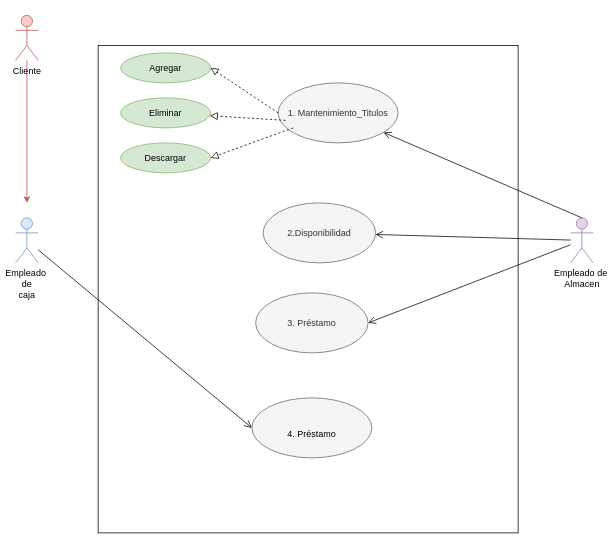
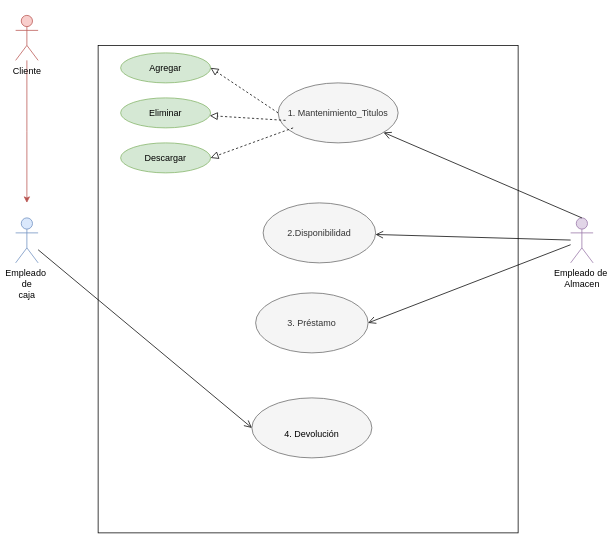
  <mxCell id="0" />
  <mxCell id="1" parent="0" />
  <mxCell id="2" style="edgeStyle=orthogonalEdgeStyle;rounded=0;orthogonalLoop=1;jettySize=auto;html=1;fillColor=#f8cecc;strokeColor=#b85450;" edge="1" parent="1" source="20"><mxGeometry relative="1" as="geometry"><mxPoint x="35" y="270" as="targetPoint" /></mxGeometry></mxCell>
  <mxCell id="3" value="" style="rounded=0;whiteSpace=wrap;html=1;" vertex="1" parent="1"><mxGeometry x="130" y="60" width="560" height="650" as="geometry" /></mxCell>
  <mxCell id="4" value="&lt;font style=&quot;vertical-align: inherit;&quot;&gt;&lt;font style=&quot;vertical-align: inherit;&quot;&gt;&lt;font style=&quot;vertical-align: inherit;&quot;&gt;&lt;font style=&quot;vertical-align: inherit;&quot;&gt;&lt;font style=&quot;vertical-align: inherit;&quot;&gt;&lt;font style=&quot;vertical-align: inherit;&quot;&gt;&lt;font style=&quot;vertical-align: inherit;&quot;&gt;&lt;font style=&quot;vertical-align: inherit;&quot;&gt;Empleado&amp;nbsp;&lt;/font&gt;&lt;/font&gt;&lt;/font&gt;&lt;/font&gt;&lt;/font&gt;&lt;/font&gt;&lt;/font&gt;&lt;/font&gt;&lt;div&gt;&lt;font style=&quot;vertical-align: inherit;&quot;&gt;&lt;font style=&quot;vertical-align: inherit;&quot;&gt;&lt;font style=&quot;vertical-align: inherit;&quot;&gt;&lt;font style=&quot;vertical-align: inherit;&quot;&gt;&lt;font style=&quot;vertical-align: inherit;&quot;&gt;&lt;font style=&quot;vertical-align: inherit;&quot;&gt;&lt;font style=&quot;vertical-align: inherit;&quot;&gt;&lt;font style=&quot;vertical-align: inherit;&quot;&gt;de&lt;/font&gt;&lt;/font&gt;&lt;/font&gt;&lt;/font&gt;&lt;/font&gt;&lt;/font&gt;&lt;/font&gt;&lt;/font&gt;&lt;/div&gt;&lt;div&gt;&lt;font style=&quot;vertical-align: inherit;&quot;&gt;&lt;font style=&quot;vertical-align: inherit;&quot;&gt;&lt;font style=&quot;vertical-align: inherit;&quot;&gt;&lt;font style=&quot;vertical-align: inherit;&quot;&gt;&lt;font style=&quot;vertical-align: inherit;&quot;&gt;&lt;font style=&quot;vertical-align: inherit;&quot;&gt;&lt;font style=&quot;vertical-align: inherit;&quot;&gt;&lt;font style=&quot;vertical-align: inherit;&quot;&gt;caja&lt;/font&gt;&lt;/font&gt;&lt;/font&gt;&lt;/font&gt;&lt;/font&gt;&lt;/font&gt;&lt;/font&gt;&lt;/font&gt;&lt;/div&gt;" style="shape=umlActor;verticalLabelPosition=bottom;verticalAlign=top;html=1;outlineConnect=0;fillColor=#dae8fc;strokeColor=#6c8ebf;" vertex="1" parent="1"><mxGeometry x="20" y="290" width="30" height="60" as="geometry" /></mxCell>
  <mxCell id="5" value="&lt;font style=&quot;vertical-align: inherit;&quot;&gt;&lt;font style=&quot;vertical-align: inherit;&quot;&gt;&lt;font style=&quot;vertical-align: inherit;&quot;&gt;&lt;font style=&quot;vertical-align: inherit;&quot;&gt;Empleado de&amp;nbsp;&lt;/font&gt;&lt;/font&gt;&lt;/font&gt;&lt;/font&gt;&lt;div&gt;&lt;font style=&quot;vertical-align: inherit;&quot;&gt;&lt;font style=&quot;vertical-align: inherit;&quot;&gt;&lt;font style=&quot;vertical-align: inherit;&quot;&gt;&lt;font style=&quot;vertical-align: inherit;&quot;&gt;Almacen&lt;/font&gt;&lt;/font&gt;&lt;/font&gt;&lt;/font&gt;&lt;/div&gt;" style="shape=umlActor;verticalLabelPosition=bottom;verticalAlign=top;html=1;outlineConnect=0;fillColor=#e1d5e7;strokeColor=#9673a6;" vertex="1" parent="1"><mxGeometry x="760" y="290" width="30" height="60" as="geometry" /></mxCell>
  <mxCell id="6" value="&lt;font style=&quot;vertical-align: inherit;&quot;&gt;&lt;font style=&quot;vertical-align: inherit;&quot;&gt;2.Disponibilidad&lt;/font&gt;&lt;/font&gt;" style="ellipse;whiteSpace=wrap;html=1;fillColor=#f5f5f5;fontColor=#333333;strokeColor=#666666;" vertex="1" parent="1"><mxGeometry x="350" y="270" width="150" height="80" as="geometry" /></mxCell>
  <mxCell id="7" value="&lt;font style=&quot;vertical-align: inherit;&quot;&gt;&lt;font style=&quot;vertical-align: inherit;&quot;&gt;3. Préstamo&lt;/font&gt;&lt;/font&gt;" style="ellipse;whiteSpace=wrap;html=1;fillColor=#f5f5f5;fontColor=#333333;strokeColor=#666666;" vertex="1" parent="1"><mxGeometry x="340" y="390" width="150" height="80" as="geometry" /></mxCell>
- <mxCell id="8" value="&lt;div&gt;&lt;br&gt;&lt;/div&gt;&lt;div&gt;&lt;div&gt;&lt;span style=&quot;background-color: transparent; color: light-dark(rgb(0, 0, 0), rgb(255, 255, 255));&quot;&gt;&lt;font style=&quot;vertical-align: inherit;&quot;&gt;&lt;font style=&quot;vertical-align: inherit;&quot;&gt;4. Préstamo&lt;/font&gt;&lt;/font&gt;&lt;/span&gt;&lt;/div&gt;&lt;/div&gt;" style="ellipse;whiteSpace=wrap;html=1;fillColor=#f5f5f5;fontColor=#333333;strokeColor=#666666;" vertex="1" parent="1"><mxGeometry x="335" y="530" width="160" height="80" as="geometry" /></mxCell>
+ <mxCell id="8" value="&lt;div&gt;&lt;br&gt;&lt;/div&gt;&lt;div&gt;&lt;div&gt;&lt;span style=&quot;background-color: transparent; color: light-dark(rgb(0, 0, 0), rgb(255, 255, 255));&quot;&gt;&lt;font style=&quot;vertical-align: inherit;&quot;&gt;&lt;font style=&quot;vertical-align: inherit;&quot;&gt;4. Devolución&lt;/font&gt;&lt;/font&gt;&lt;/span&gt;&lt;/div&gt;&lt;/div&gt;" style="ellipse;whiteSpace=wrap;html=1;fillColor=#f5f5f5;fontColor=#333333;strokeColor=#666666;" vertex="1" parent="1"><mxGeometry x="335" y="530" width="160" height="80" as="geometry" /></mxCell>
  <mxCell id="9" value="&lt;font style=&quot;vertical-align: inherit;&quot;&gt;&lt;font style=&quot;vertical-align: inherit;&quot;&gt;1. Mantenimiento_Titulos&lt;/font&gt;&lt;/font&gt;" style="ellipse;whiteSpace=wrap;html=1;fillColor=#f5f5f5;fontColor=#333333;strokeColor=#666666;" vertex="1" parent="1"><mxGeometry x="370" y="110" width="160" height="80" as="geometry" /></mxCell>
  <mxCell id="10" value="&lt;font style=&quot;vertical-align: inherit;&quot;&gt;&lt;font style=&quot;vertical-align: inherit;&quot;&gt;Agregar&lt;/font&gt;&lt;/font&gt;" style="ellipse;whiteSpace=wrap;html=1;fillColor=#d5e8d4;strokeColor=#82b366;" vertex="1" parent="1"><mxGeometry x="160" y="70" width="120" height="40" as="geometry" /></mxCell>
  <mxCell id="11" value="&lt;font style=&quot;vertical-align: inherit;&quot;&gt;&lt;font style=&quot;vertical-align: inherit;&quot;&gt;Eliminar&lt;/font&gt;&lt;/font&gt;" style="ellipse;whiteSpace=wrap;html=1;fillColor=#d5e8d4;strokeColor=#82b366;" vertex="1" parent="1"><mxGeometry x="160" y="130" width="120" height="40" as="geometry" /></mxCell>
  <mxCell id="12" value="&lt;font style=&quot;vertical-align: inherit;&quot;&gt;&lt;font style=&quot;vertical-align: inherit;&quot;&gt;Descargar&lt;/font&gt;&lt;/font&gt;" style="ellipse;whiteSpace=wrap;html=1;fillColor=#d5e8d4;strokeColor=#82b366;" vertex="1" parent="1"><mxGeometry x="160" y="190" width="120" height="40" as="geometry" /></mxCell>
  <mxCell id="13" value="" style="endArrow=block;startArrow=none;endFill=0;startFill=0;endSize=8;html=1;verticalAlign=bottom;dashed=1;labelBackgroundColor=none;rounded=0;entryX=1;entryY=0.5;entryDx=0;entryDy=0;exitX=0;exitY=0.5;exitDx=0;exitDy=0;" edge="1" parent="1" source="9" target="10"><mxGeometry width="160" relative="1" as="geometry"><mxPoint x="130" y="350" as="sourcePoint" /><mxPoint x="290" y="350" as="targetPoint" /></mxGeometry></mxCell>
  <mxCell id="14" value="" style="endArrow=block;startArrow=none;endFill=0;startFill=0;endSize=8;html=1;verticalAlign=bottom;dashed=1;labelBackgroundColor=none;rounded=0;exitX=0;exitY=0.5;exitDx=0;exitDy=0;" edge="1" parent="1" target="11"><mxGeometry width="160" relative="1" as="geometry"><mxPoint x="380" y="160" as="sourcePoint" /><mxPoint x="290" y="100" as="targetPoint" /></mxGeometry></mxCell>
  <mxCell id="15" value="" style="endArrow=block;startArrow=none;endFill=0;startFill=0;endSize=8;html=1;verticalAlign=bottom;dashed=1;labelBackgroundColor=none;rounded=0;entryX=1;entryY=0.5;entryDx=0;entryDy=0;exitX=0;exitY=0.5;exitDx=0;exitDy=0;" edge="1" parent="1" target="12"><mxGeometry width="160" relative="1" as="geometry"><mxPoint x="390" y="170" as="sourcePoint" /><mxPoint x="300" y="110" as="targetPoint" /></mxGeometry></mxCell>
  <mxCell id="16" value="" style="endArrow=open;startArrow=none;endFill=0;startFill=0;endSize=8;html=1;verticalAlign=bottom;labelBackgroundColor=none;strokeWidth=1;rounded=0;entryX=0;entryY=0.5;entryDx=0;entryDy=0;" edge="1" parent="1" source="4" target="8"><mxGeometry width="160" relative="1" as="geometry"><mxPoint x="130" y="350" as="sourcePoint" /><mxPoint x="290" y="350" as="targetPoint" /></mxGeometry></mxCell>
  <mxCell id="17" value="" style="endArrow=open;startArrow=none;endFill=0;startFill=0;endSize=8;html=1;verticalAlign=bottom;labelBackgroundColor=none;strokeWidth=1;rounded=0;entryX=1;entryY=0.5;entryDx=0;entryDy=0;" edge="1" parent="1" source="5" target="7"><mxGeometry width="160" relative="1" as="geometry"><mxPoint x="510" y="330" as="sourcePoint" /><mxPoint x="755" y="547" as="targetPoint" /></mxGeometry></mxCell>
  <mxCell id="18" value="" style="endArrow=open;startArrow=none;endFill=0;startFill=0;endSize=8;html=1;verticalAlign=bottom;labelBackgroundColor=none;strokeWidth=1;rounded=0;" edge="1" parent="1" source="5" target="6"><mxGeometry width="160" relative="1" as="geometry"><mxPoint x="690" y="329" as="sourcePoint" /><mxPoint x="500" y="440" as="targetPoint" /></mxGeometry></mxCell>
  <mxCell id="19" value="" style="endArrow=open;startArrow=none;endFill=0;startFill=0;endSize=8;html=1;verticalAlign=bottom;labelBackgroundColor=none;strokeWidth=1;rounded=0;exitX=0.5;exitY=0;exitDx=0;exitDy=0;exitPerimeter=0;" edge="1" parent="1" source="5" target="9"><mxGeometry width="160" relative="1" as="geometry"><mxPoint x="690" y="250" as="sourcePoint" /><mxPoint x="510" y="250" as="targetPoint" /></mxGeometry></mxCell>
  <mxCell id="20" value="Cliente" style="shape=umlActor;verticalLabelPosition=bottom;verticalAlign=top;html=1;outlineConnect=0;fillColor=#f8cecc;strokeColor=#b85450;" vertex="1" parent="1"><mxGeometry x="20" y="20" width="30" height="60" as="geometry" /></mxCell>
